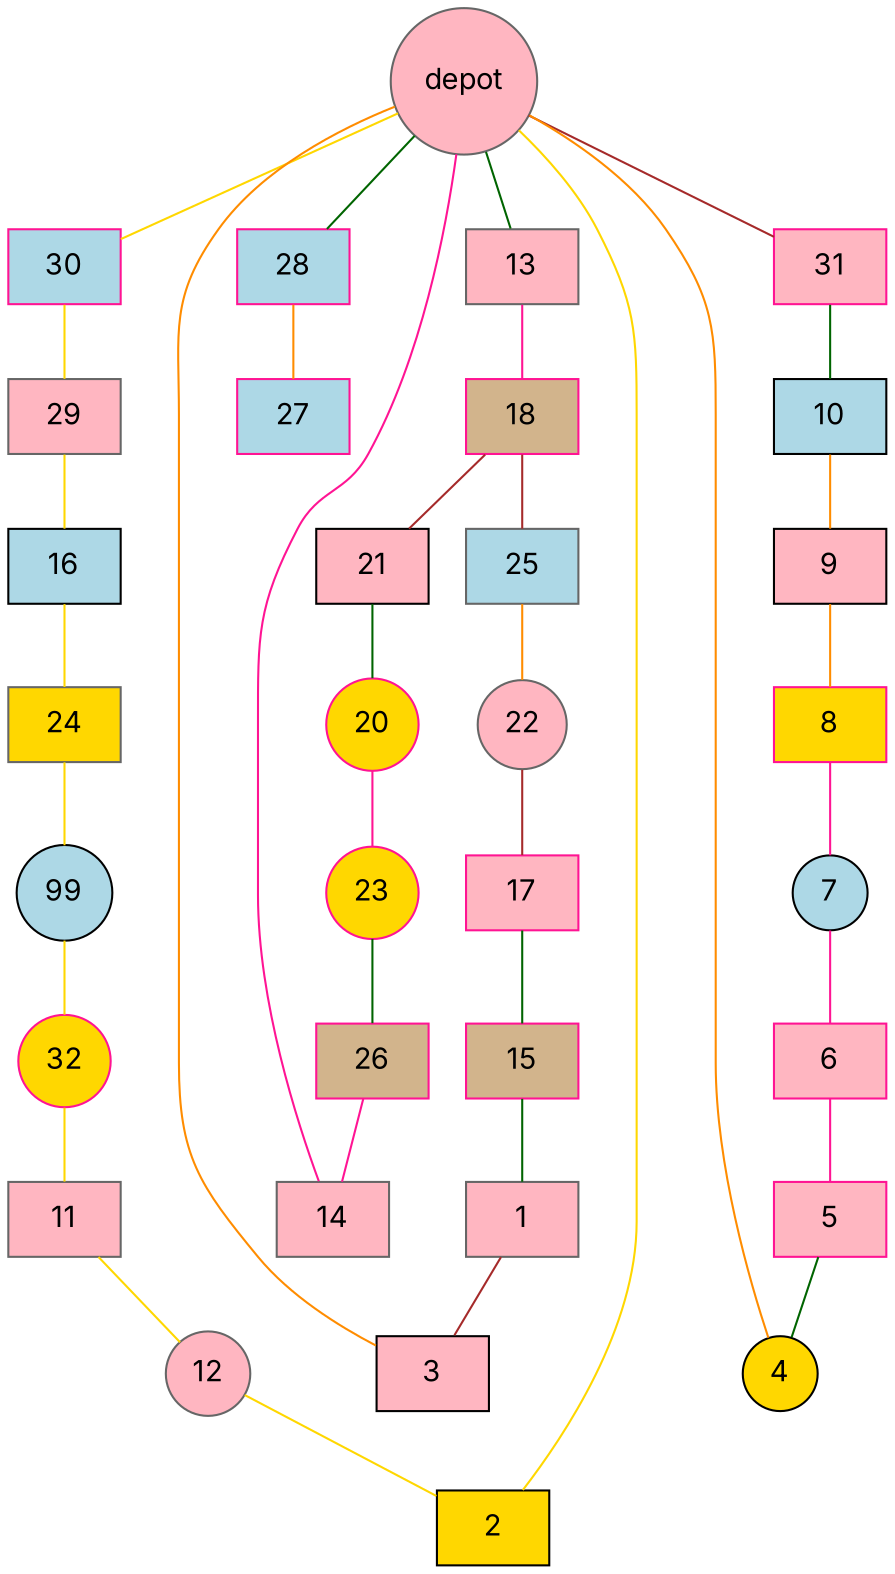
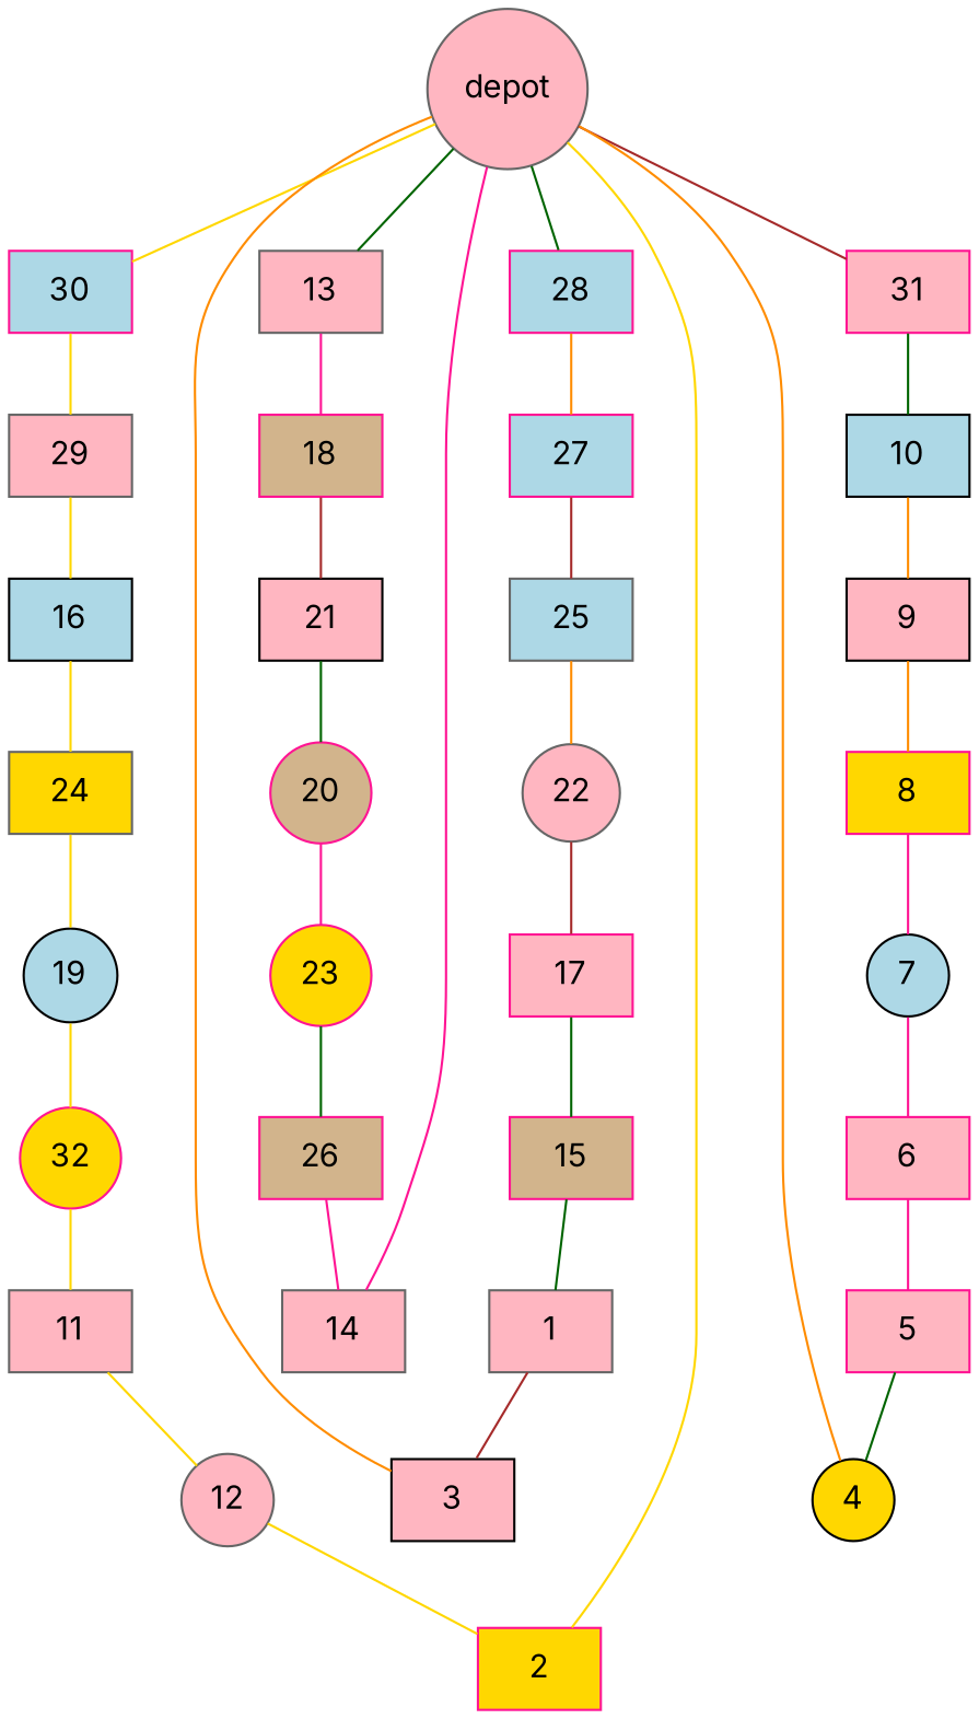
  graph {
    fontname=Inter
    node [color=deeppink fillcolor=lightpink fontname=Inter shape=box style=filled]
    edge [color=gold fontname=Inter]
    n1 [color=gray40 label=depot shape=circle]
    13 [color=gray40]
    30 [fillcolor=lightblue]
    28 [fillcolor=lightblue]
    31
    18 [fillcolor=tan]
    29 [color=gray40]
    27 [fillcolor=lightblue]
    10 [color=black fillcolor=lightblue]
    21 [color=black]
-   20 [fillcolor=gold shape=circle]
+   20 [fillcolor=tan shape=circle]
    23 [fillcolor=gold shape=circle]
    26 [fillcolor=tan]
    14 [color=gray40]
    16 [color=black fillcolor=lightblue]
    24 [color=gray40 fillcolor=gold]
-   19 [color=black fillcolor=lightblue shape=circle label=99]
+   19 [color=black fillcolor=lightblue shape=circle]
    32 [fillcolor=gold shape=circle]
    11 [color=gray40]
    12 [color=gray40 shape=circle]
-   2 [color=black fillcolor=gold]
+   2 [fillcolor=gold]
    25 [color=gray40 fillcolor=lightblue]
    22 [color=gray40 shape=circle]
    17
    15 [fillcolor=tan]
    1 [color=gray40]
    3 [color=black]
    9 [color=black]
    8 [fillcolor=gold]
    7 [color=black fillcolor=lightblue shape=circle]
    6
    5
    4 [color=black fillcolor=gold shape=circle]
    n1 -- 13 [color=darkgreen]
    n1 -- 30
    n1 -- 28 [color=darkgreen]
    n1 -- 31 [color=brown]
    13 -- 18 [color=deeppink]
    30 -- 29
    28 -- 27 [color=darkorange]
    31 -- 10 [color=darkgreen]
    18 -- 21 [color=brown]
    29 -- 16
-   18 -- 25 [color=brown]
+   27 -- 25 [color=brown]
    10 -- 9 [color=darkorange]
    21 -- 20 [color=darkgreen]
    20 -- 23 [color=deeppink]
    23 -- 26 [color=darkgreen]
    26 -- 14 [color=deeppink]
    14 -- n1 [color=deeppink]
    16 -- 24
    24 -- 19
    19 -- 32
    32 -- 11
    11 -- 12
    12 -- 2
    2 -- n1
    25 -- 22 [color=darkorange]
    22 -- 17 [color=brown]
    17 -- 15 [color=darkgreen]
    15 -- 1 [color=darkgreen]
    1 -- 3 [color=brown]
    3 -- n1 [color=darkorange]
    9 -- 8 [color=darkorange]
    8 -- 7 [color=deeppink]
    7 -- 6 [color=deeppink]
    6 -- 5 [color=deeppink]
    5 -- 4 [color=darkgreen]
    4 -- n1 [color=darkorange]
  }
